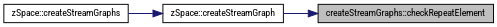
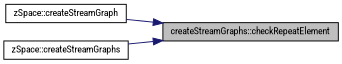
  digraph {
    fontname="Roboto Condensed"
    rankdir=RL
    node [color=black fillcolor=white fontname="Roboto Condensed" fontsize=10 shape=record style=filled]
    edge [color=midnightblue dir=back fontname="Roboto Condensed" fontsize=10 labelfontname=Helvetica labelfontsize=10 style=solid]
    n1 [fillcolor=grey75 fontcolor=black height=0.2 label="createStreamGraphs::checkRepeatElement" width=0.4]
    n2 [height=0.2 label="zSpace::createStreamGraph" width=0.4]
    n3 [height=0.2 label="zSpace::createStreamGraphs" width=0.4]
    n1 -> n2
-   n2 -> n3
+   n1 -> n3
  }
